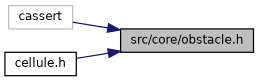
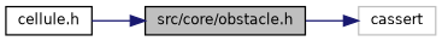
  digraph {
    rankdir=LR
    node [color=black fillcolor=white fontname=Helvetica fontsize=10 shape=record style=filled]
    edge [color=midnightblue fontname=Helvetica fontsize=10 labelfontname=Helvetica labelfontsize=10 style=solid]
    n1 [fillcolor=grey75 fontcolor=black height=0.2 label="src/core/obstacle.h" width=0.4]
    n2 [color=grey75 height=0.2 label=cassert width=0.4]
    n3 [height=0.2 label="cellule.h" width=0.4]
-   n2 -> n1
+   n1 -> n2
    n3 -> n1
  }
